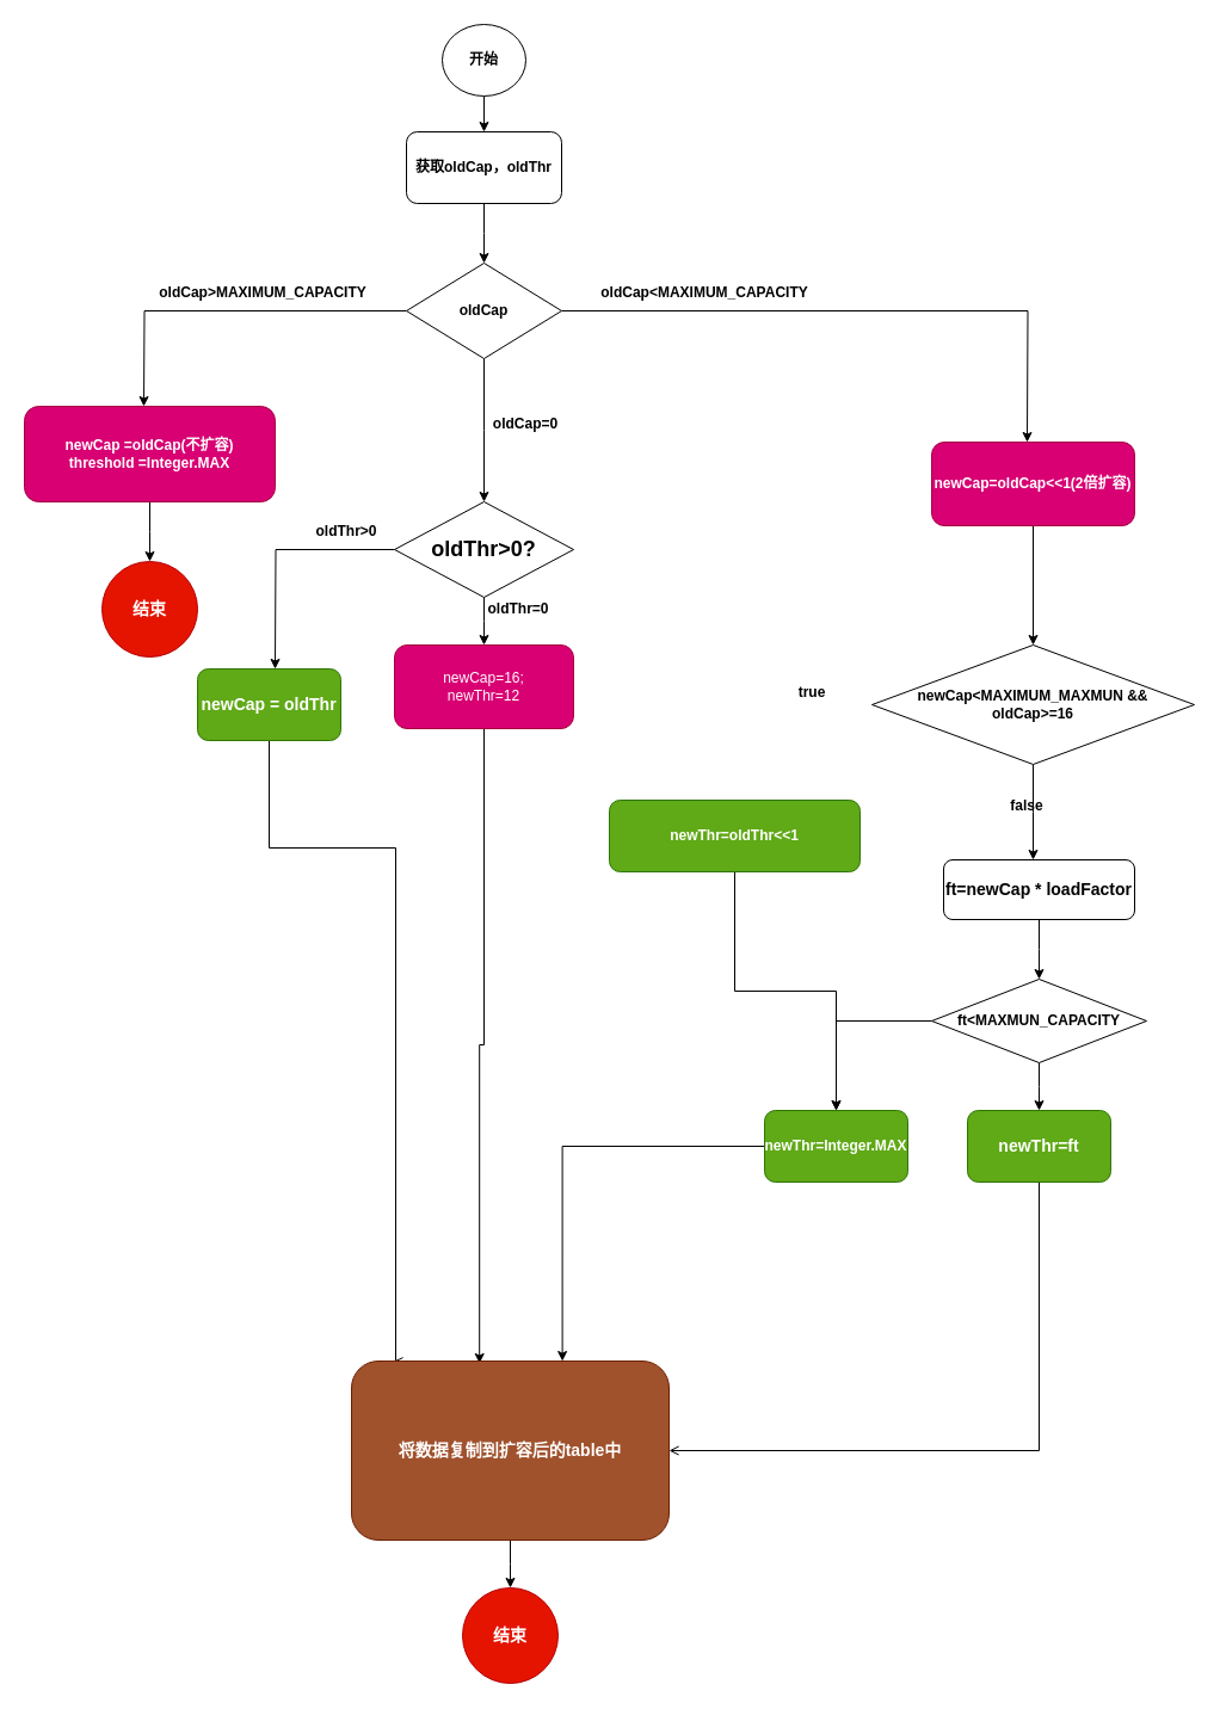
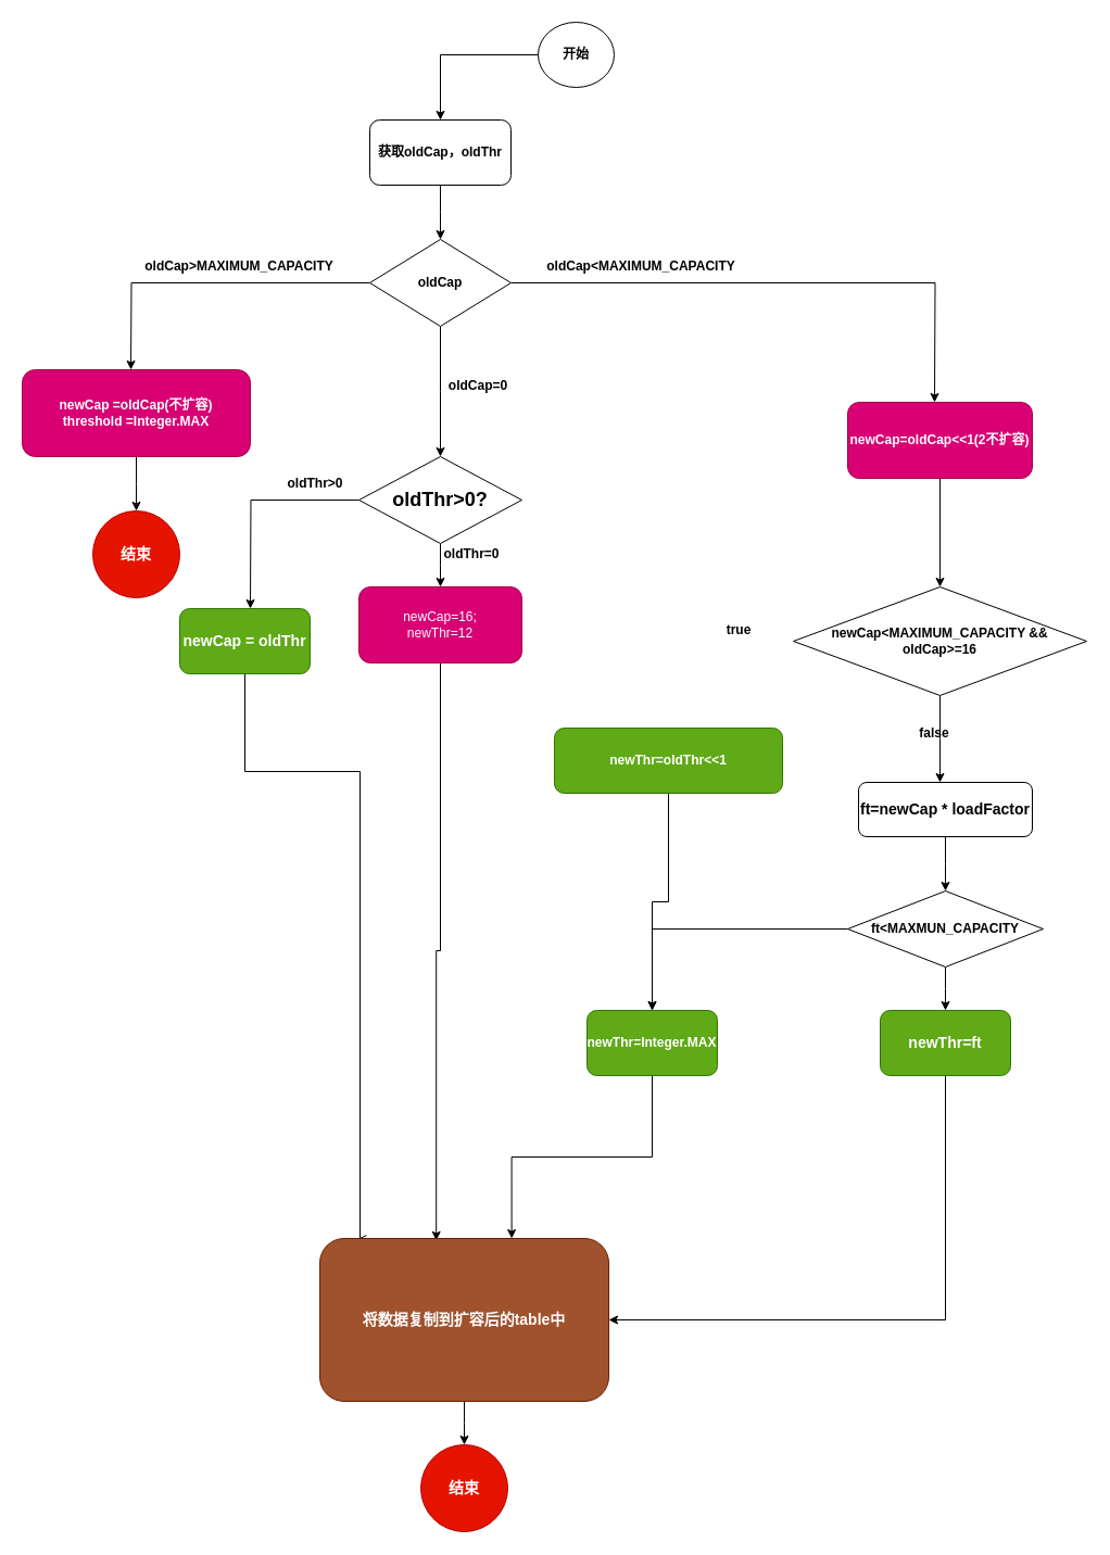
  <mxCell id="0" />
  <mxCell id="1" parent="0" />
  <mxCell id="2" style="edgeStyle=orthogonalEdgeStyle;rounded=0;orthogonalLoop=1;jettySize=auto;html=1;" parent="1" source="3" target="5" edge="1"><mxGeometry relative="1" as="geometry"><mxPoint x="405" y="130" as="targetPoint" /></mxGeometry></mxCell>
- <mxCell id="3" value="&lt;b&gt;开始&lt;/b&gt;" style="ellipse;whiteSpace=wrap;html=1;" parent="1" vertex="1"><mxGeometry x="370" y="20" width="70" height="60" as="geometry" /></mxCell>
+ <mxCell id="3" value="&lt;b&gt;开始&lt;/b&gt;" style="ellipse;whiteSpace=wrap;html=1;" parent="1" vertex="1"><mxGeometry x="495" y="20" width="70" height="60" as="geometry" /></mxCell>
  <mxCell id="4" style="edgeStyle=orthogonalEdgeStyle;rounded=0;orthogonalLoop=1;jettySize=auto;html=1;" parent="1" source="5" edge="1"><mxGeometry relative="1" as="geometry"><mxPoint x="405" y="220" as="targetPoint" /></mxGeometry></mxCell>
  <mxCell id="5" value="&lt;b&gt;获取oldCap，oldThr&lt;/b&gt;" style="rounded=1;whiteSpace=wrap;html=1;" parent="1" vertex="1"><mxGeometry x="340" y="110" width="130" height="60" as="geometry" /></mxCell>
  <mxCell id="6" style="edgeStyle=orthogonalEdgeStyle;rounded=0;orthogonalLoop=1;jettySize=auto;html=1;" parent="1" source="9" edge="1"><mxGeometry relative="1" as="geometry"><mxPoint x="120" y="340" as="targetPoint" /></mxGeometry></mxCell>
  <mxCell id="7" style="edgeStyle=orthogonalEdgeStyle;rounded=0;orthogonalLoop=1;jettySize=auto;html=1;exitX=0.5;exitY=1;exitDx=0;exitDy=0;" parent="1" source="9" edge="1"><mxGeometry relative="1" as="geometry"><mxPoint x="405" y="420" as="targetPoint" /></mxGeometry></mxCell>
  <mxCell id="8" style="edgeStyle=orthogonalEdgeStyle;rounded=0;orthogonalLoop=1;jettySize=auto;html=1;" parent="1" source="9" edge="1"><mxGeometry relative="1" as="geometry"><mxPoint x="860" y="370" as="targetPoint" /></mxGeometry></mxCell>
  <mxCell id="9" value="&lt;b&gt;oldCap&lt;/b&gt;" style="rhombus;whiteSpace=wrap;html=1;" parent="1" vertex="1"><mxGeometry x="340" y="220" width="130" height="80" as="geometry" /></mxCell>
  <mxCell id="10" value="&lt;b&gt;&lt;span&gt;oldCap&amp;gt;&lt;/span&gt;MAXIMUM_CAPACITY&lt;/b&gt;" style="text;html=1;strokeColor=none;fillColor=none;align=center;verticalAlign=middle;whiteSpace=wrap;rounded=0;" parent="1" vertex="1"><mxGeometry x="120" y="230" width="200" height="30" as="geometry" /></mxCell>
  <mxCell id="11" style="edgeStyle=orthogonalEdgeStyle;rounded=0;orthogonalLoop=1;jettySize=auto;html=1;" parent="1" source="12" edge="1"><mxGeometry relative="1" as="geometry"><mxPoint x="125" y="470" as="targetPoint" /></mxGeometry></mxCell>
  <mxCell id="12" value="&lt;b&gt;newCap =oldCap(不扩容)&lt;br&gt;threshold =Integer.MAX&lt;/b&gt;" style="rounded=1;whiteSpace=wrap;html=1;fillColor=#d80073;strokeColor=#A50040;fontColor=#ffffff;" parent="1" vertex="1"><mxGeometry y="340" width="210" height="80" as="geometry" x="20" /></mxCell>
  <mxCell id="13" value="&lt;b&gt;&lt;span&gt;oldCap&amp;lt;&lt;/span&gt;MAXIMUM_CAPACITY&lt;/b&gt;" style="text;html=1;strokeColor=none;fillColor=none;align=center;verticalAlign=middle;whiteSpace=wrap;rounded=0;" parent="1" vertex="1"><mxGeometry x="490" y="230" width="200" height="30" as="geometry" /></mxCell>
  <mxCell id="14" style="edgeStyle=orthogonalEdgeStyle;rounded=0;orthogonalLoop=1;jettySize=auto;html=1;entryX=0.5;entryY=0;entryDx=0;entryDy=0;" parent="1" source="15" target="28" edge="1"><mxGeometry relative="1" as="geometry" /></mxCell>
- <mxCell id="15" value="&lt;b&gt;newCap=oldCap&amp;lt;&amp;lt;1(2倍扩容)&lt;/b&gt;" style="rounded=1;whiteSpace=wrap;html=1;fillColor=#d80073;strokeColor=#A50040;fontColor=#ffffff;" parent="1" vertex="1"><mxGeometry x="780" y="370" width="170" height="70" as="geometry" /></mxCell>
+ <mxCell id="15" value="&lt;b&gt;newCap=oldCap&amp;lt;&amp;lt;1(2不扩容)&lt;/b&gt;" style="rounded=1;whiteSpace=wrap;html=1;fillColor=#d80073;strokeColor=#A50040;fontColor=#ffffff;" parent="1" vertex="1"><mxGeometry x="780" y="370" width="170" height="70" as="geometry" /></mxCell>
  <mxCell id="16" value="&lt;b&gt;&lt;span&gt;oldCap=0&lt;/span&gt;&lt;/b&gt;" style="text;html=1;strokeColor=none;fillColor=none;align=center;verticalAlign=middle;whiteSpace=wrap;rounded=0;" parent="1" vertex="1"><mxGeometry x="340" y="340" width="200" height="30" as="geometry" /></mxCell>
  <mxCell id="17" style="edgeStyle=orthogonalEdgeStyle;rounded=0;orthogonalLoop=1;jettySize=auto;html=1;" parent="1" source="19" edge="1"><mxGeometry relative="1" as="geometry"><mxPoint x="405" y="540" as="targetPoint" /></mxGeometry></mxCell>
  <mxCell id="18" style="edgeStyle=orthogonalEdgeStyle;rounded=0;orthogonalLoop=1;jettySize=auto;html=1;" parent="1" source="19" edge="1"><mxGeometry relative="1" as="geometry"><mxPoint x="230" y="560" as="targetPoint" /></mxGeometry></mxCell>
  <mxCell id="19" value="&lt;b&gt;&lt;font style=&quot;font-size: 18px&quot;&gt;oldThr&amp;gt;0?&lt;/font&gt;&lt;/b&gt;" style="rhombus;whiteSpace=wrap;html=1;" parent="1" vertex="1"><mxGeometry x="330" y="420" width="150" height="80" as="geometry" /></mxCell>
  <mxCell id="20" value="&lt;b&gt;&lt;font style=&quot;font-size: 14px&quot;&gt;结束&lt;/font&gt;&lt;/b&gt;" style="ellipse;whiteSpace=wrap;html=1;aspect=fixed;fillColor=#e51400;strokeColor=#B20000;fontColor=#ffffff;" parent="1" vertex="1"><mxGeometry x="85" y="470" width="80" height="80" as="geometry" /></mxCell>
  <mxCell id="21" value="&lt;b&gt;&lt;font style=&quot;font-size: 12px&quot;&gt;oldThr=0&lt;/font&gt;&lt;/b&gt;" style="text;html=1;strokeColor=none;fillColor=none;align=center;verticalAlign=middle;whiteSpace=wrap;rounded=0;" parent="1" vertex="1"><mxGeometry x="334" y="495" width="200" height="30" as="geometry" /></mxCell>
  <mxCell id="22" style="edgeStyle=orthogonalEdgeStyle;rounded=0;orthogonalLoop=1;jettySize=auto;html=1;entryX=0.131;entryY=0.003;entryDx=0;entryDy=0;entryPerimeter=0;endArrow=open;" parent="1" source="23" target="43" edge="1"><mxGeometry relative="1" as="geometry"><mxPoint x="330" y="1130" as="targetPoint" /><Array as="points"><mxPoint x="225" y="710" /><mxPoint x="331" y="710" /></Array></mxGeometry></mxCell>
  <mxCell id="23" value="&lt;font style=&quot;font-size: 14px&quot;&gt;&lt;b&gt;newCap = oldThr&lt;/b&gt;&lt;/font&gt;" style="rounded=1;whiteSpace=wrap;html=1;fillColor=#60a917;strokeColor=#2D7600;fontColor=#ffffff;" parent="1" vertex="1"><mxGeometry x="165" y="560" width="120" height="60" as="geometry" /></mxCell>
  <mxCell id="24" value="&lt;b&gt;oldThr&amp;gt;0&lt;/b&gt;" style="text;html=1;strokeColor=none;fillColor=none;align=center;verticalAlign=middle;whiteSpace=wrap;rounded=0;" parent="1" vertex="1"><mxGeometry x="190" y="430" width="200" height="30" as="geometry" /></mxCell>
  <mxCell id="25" style="edgeStyle=orthogonalEdgeStyle;rounded=0;orthogonalLoop=1;jettySize=auto;html=1;entryX=0.403;entryY=0.013;entryDx=0;entryDy=0;entryPerimeter=0;" parent="1" source="26" target="43" edge="1"><mxGeometry relative="1" as="geometry"><mxPoint x="405" y="1131" as="targetPoint" /></mxGeometry></mxCell>
  <mxCell id="26" value="newCap=16;&lt;br&gt;newThr=12" style="rounded=1;whiteSpace=wrap;html=1;fillColor=#d80073;strokeColor=#A50040;fontColor=#ffffff;" parent="1" vertex="1"><mxGeometry x="330" y="540" width="150" height="70" as="geometry" /></mxCell>
  <mxCell id="27" style="edgeStyle=orthogonalEdgeStyle;rounded=0;orthogonalLoop=1;jettySize=auto;html=1;" parent="1" source="28" edge="1"><mxGeometry relative="1" as="geometry"><mxPoint x="865" y="720" as="targetPoint" /></mxGeometry></mxCell>
- <mxCell id="28" value="&lt;b&gt;newCap&amp;lt;MAXIMUM_MAXMUN &amp;amp;&amp;amp;&lt;br&gt;oldCap&amp;gt;=16&lt;br&gt;&lt;/b&gt;" style="rhombus;whiteSpace=wrap;html=1;" parent="1" vertex="1"><mxGeometry x="730" y="540" width="270" height="100" as="geometry" /></mxCell>
+ <mxCell id="28" value="&lt;b&gt;newCap&amp;lt;MAXIMUM_CAPACITY &amp;amp;&amp;amp;&lt;br&gt;oldCap&amp;gt;=16&lt;br&gt;&lt;/b&gt;" style="rhombus;whiteSpace=wrap;html=1;" parent="1" vertex="1"><mxGeometry x="730" y="540" width="270" height="100" as="geometry" /></mxCell>
  <mxCell id="29" style="edgeStyle=orthogonalEdgeStyle;rounded=0;orthogonalLoop=1;jettySize=auto;html=1;" parent="1" source="30" target="41" edge="1"><mxGeometry relative="1" as="geometry"><mxPoint x="450" y="1130" as="targetPoint" /></mxGeometry></mxCell>
  <mxCell id="30" value="&lt;b&gt;newThr=oldThr&amp;lt;&amp;lt;1&lt;/b&gt;" style="rounded=1;whiteSpace=wrap;html=1;fillColor=#60a917;strokeColor=#2D7600;fontColor=#ffffff;" parent="1" vertex="1"><mxGeometry x="510" y="670" width="210" height="60" as="geometry" /></mxCell>
  <mxCell id="31" value="&lt;b&gt;&lt;font style=&quot;font-size: 12px&quot;&gt;true&lt;/font&gt;&lt;/b&gt;" style="text;html=1;strokeColor=none;fillColor=none;align=center;verticalAlign=middle;whiteSpace=wrap;rounded=0;" parent="1" vertex="1"><mxGeometry x="580" y="565" width="200" height="30" as="geometry" /></mxCell>
  <mxCell id="32" value="&lt;b&gt;&lt;font style=&quot;font-size: 12px&quot;&gt;false&lt;/font&gt;&lt;/b&gt;" style="text;html=1;strokeColor=none;fillColor=none;align=center;verticalAlign=middle;whiteSpace=wrap;rounded=0;" parent="1" vertex="1"><mxGeometry x="760" y="660" width="200" height="30" as="geometry" /></mxCell>
  <mxCell id="33" style="edgeStyle=orthogonalEdgeStyle;rounded=0;orthogonalLoop=1;jettySize=auto;html=1;" parent="1" source="34" edge="1"><mxGeometry relative="1" as="geometry"><mxPoint x="870" y="820" as="targetPoint" /></mxGeometry></mxCell>
  <mxCell id="34" value="&lt;font style=&quot;font-size: 14px&quot;&gt;&lt;b&gt;ft=newCap * loadFactor&lt;/b&gt;&lt;/font&gt;" style="rounded=1;whiteSpace=wrap;html=1;" parent="1" vertex="1"><mxGeometry x="790" y="720" width="160" height="50" as="geometry" /></mxCell>
  <mxCell id="35" style="edgeStyle=orthogonalEdgeStyle;rounded=0;orthogonalLoop=1;jettySize=auto;html=1;" parent="1" source="37" edge="1"><mxGeometry relative="1" as="geometry"><mxPoint x="870" y="930" as="targetPoint" /></mxGeometry></mxCell>
  <mxCell id="36" style="edgeStyle=orthogonalEdgeStyle;rounded=0;orthogonalLoop=1;jettySize=auto;html=1;entryX=0.5;entryY=0;entryDx=0;entryDy=0;" parent="1" source="37" target="41" edge="1"><mxGeometry relative="1" as="geometry"><mxPoint x="700" y="910" as="targetPoint" /></mxGeometry></mxCell>
  <mxCell id="37" value="&lt;b&gt;ft&amp;lt;MAXMUN_CAPACITY&lt;/b&gt;" style="rhombus;whiteSpace=wrap;html=1;" parent="1" vertex="1"><mxGeometry x="780" y="820" width="180" height="70" as="geometry" /></mxCell>
- <mxCell id="38" style="edgeStyle=orthogonalEdgeStyle;rounded=0;orthogonalLoop=1;jettySize=auto;html=1;entryX=1;entryY=0.5;entryDx=0;entryDy=0;endArrow=open;" parent="1" source="39" target="43" edge="1"><mxGeometry relative="1" as="geometry"><Array as="points"><mxPoint x="870" y="1215" /></Array></mxGeometry></mxCell>
+ <mxCell id="38" style="edgeStyle=orthogonalEdgeStyle;rounded=0;orthogonalLoop=1;jettySize=auto;html=1;entryX=1;entryY=0.5;entryDx=0;entryDy=0;" parent="1" source="39" target="43" edge="1"><mxGeometry relative="1" as="geometry"><Array as="points"><mxPoint x="870" y="1215" /></Array></mxGeometry></mxCell>
  <mxCell id="39" value="&lt;b&gt;&lt;font style=&quot;font-size: 14px&quot;&gt;newThr=ft&lt;/font&gt;&lt;/b&gt;" style="rounded=1;whiteSpace=wrap;html=1;fillColor=#60a917;strokeColor=#2D7600;fontColor=#ffffff;" parent="1" vertex="1"><mxGeometry x="810" y="930" width="120" height="60" as="geometry" /></mxCell>
  <mxCell id="40" style="edgeStyle=orthogonalEdgeStyle;rounded=0;orthogonalLoop=1;jettySize=auto;html=1;entryX=0.664;entryY=0;entryDx=0;entryDy=0;entryPerimeter=0;" parent="1" source="41" target="43" edge="1"><mxGeometry relative="1" as="geometry" /></mxCell>
- <mxCell id="41" value="&lt;b&gt;newThr=Integer.MAX&lt;/b&gt;" style="rounded=1;whiteSpace=wrap;html=1;fillColor=#60a917;strokeColor=#2D7600;fontColor=#ffffff;" parent="1" vertex="1"><mxGeometry x="640" y="930" width="120" height="60" as="geometry" /></mxCell>
+ <mxCell id="41" value="&lt;b&gt;newThr=Integer.MAX&lt;/b&gt;" style="rounded=1;whiteSpace=wrap;html=1;fillColor=#60a917;strokeColor=#2D7600;fontColor=#ffffff;" parent="1" vertex="1"><mxGeometry x="540" y="930" width="120" height="60" as="geometry" /></mxCell>
  <mxCell id="42" style="edgeStyle=orthogonalEdgeStyle;rounded=0;orthogonalLoop=1;jettySize=auto;html=1;" parent="1" source="43" edge="1"><mxGeometry relative="1" as="geometry"><mxPoint x="427" y="1330" as="targetPoint" /></mxGeometry></mxCell>
  <mxCell id="43" value="&lt;font style=&quot;font-size: 14px&quot;&gt;&lt;b&gt;将数据复制到扩容后的table中&lt;/b&gt;&lt;/font&gt;" style="rounded=1;whiteSpace=wrap;html=1;fillColor=#a0522d;strokeColor=#6D1F00;fontColor=#ffffff;" parent="1" vertex="1"><mxGeometry x="294" y="1140" width="266" height="150" as="geometry" /></mxCell>
  <mxCell id="44" value="&lt;b&gt;&lt;font style=&quot;font-size: 14px&quot;&gt;结束&lt;/font&gt;&lt;/b&gt;" style="ellipse;whiteSpace=wrap;html=1;aspect=fixed;fillColor=#e51400;strokeColor=#B20000;fontColor=#ffffff;" parent="1" vertex="1"><mxGeometry x="387" y="1330" width="80" height="80" as="geometry" /></mxCell>
